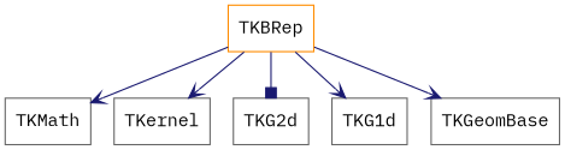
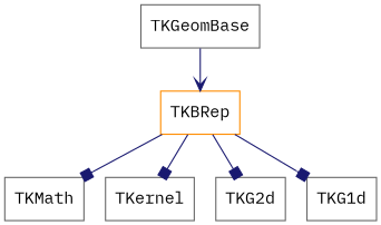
  digraph {
    aspect=1
    fontname="IBM Plex Mono"
    node [color=gray40 fontname="IBM Plex Mono" shape=box]
    edge [arrowhead=box color=midnightblue fontname="IBM Plex Mono" style=solid]
    TKBRep [color=darkorange]
    TKMath
    TKernel
    TKG2d
    n5 [label=TKG1d]
    TKGeomBase
-   TKBRep -> TKMath [arrowhead=vee]
-   TKBRep -> TKernel [arrowhead=vee]
+   TKBRep -> TKMath
+   TKBRep -> TKernel
    TKBRep -> TKG2d
-   TKBRep -> n5 [arrowhead=vee]
-   TKBRep -> TKGeomBase [arrowhead=vee]
+   TKBRep -> n5
+   TKGeomBase -> TKBRep [arrowhead=vee]
  }
